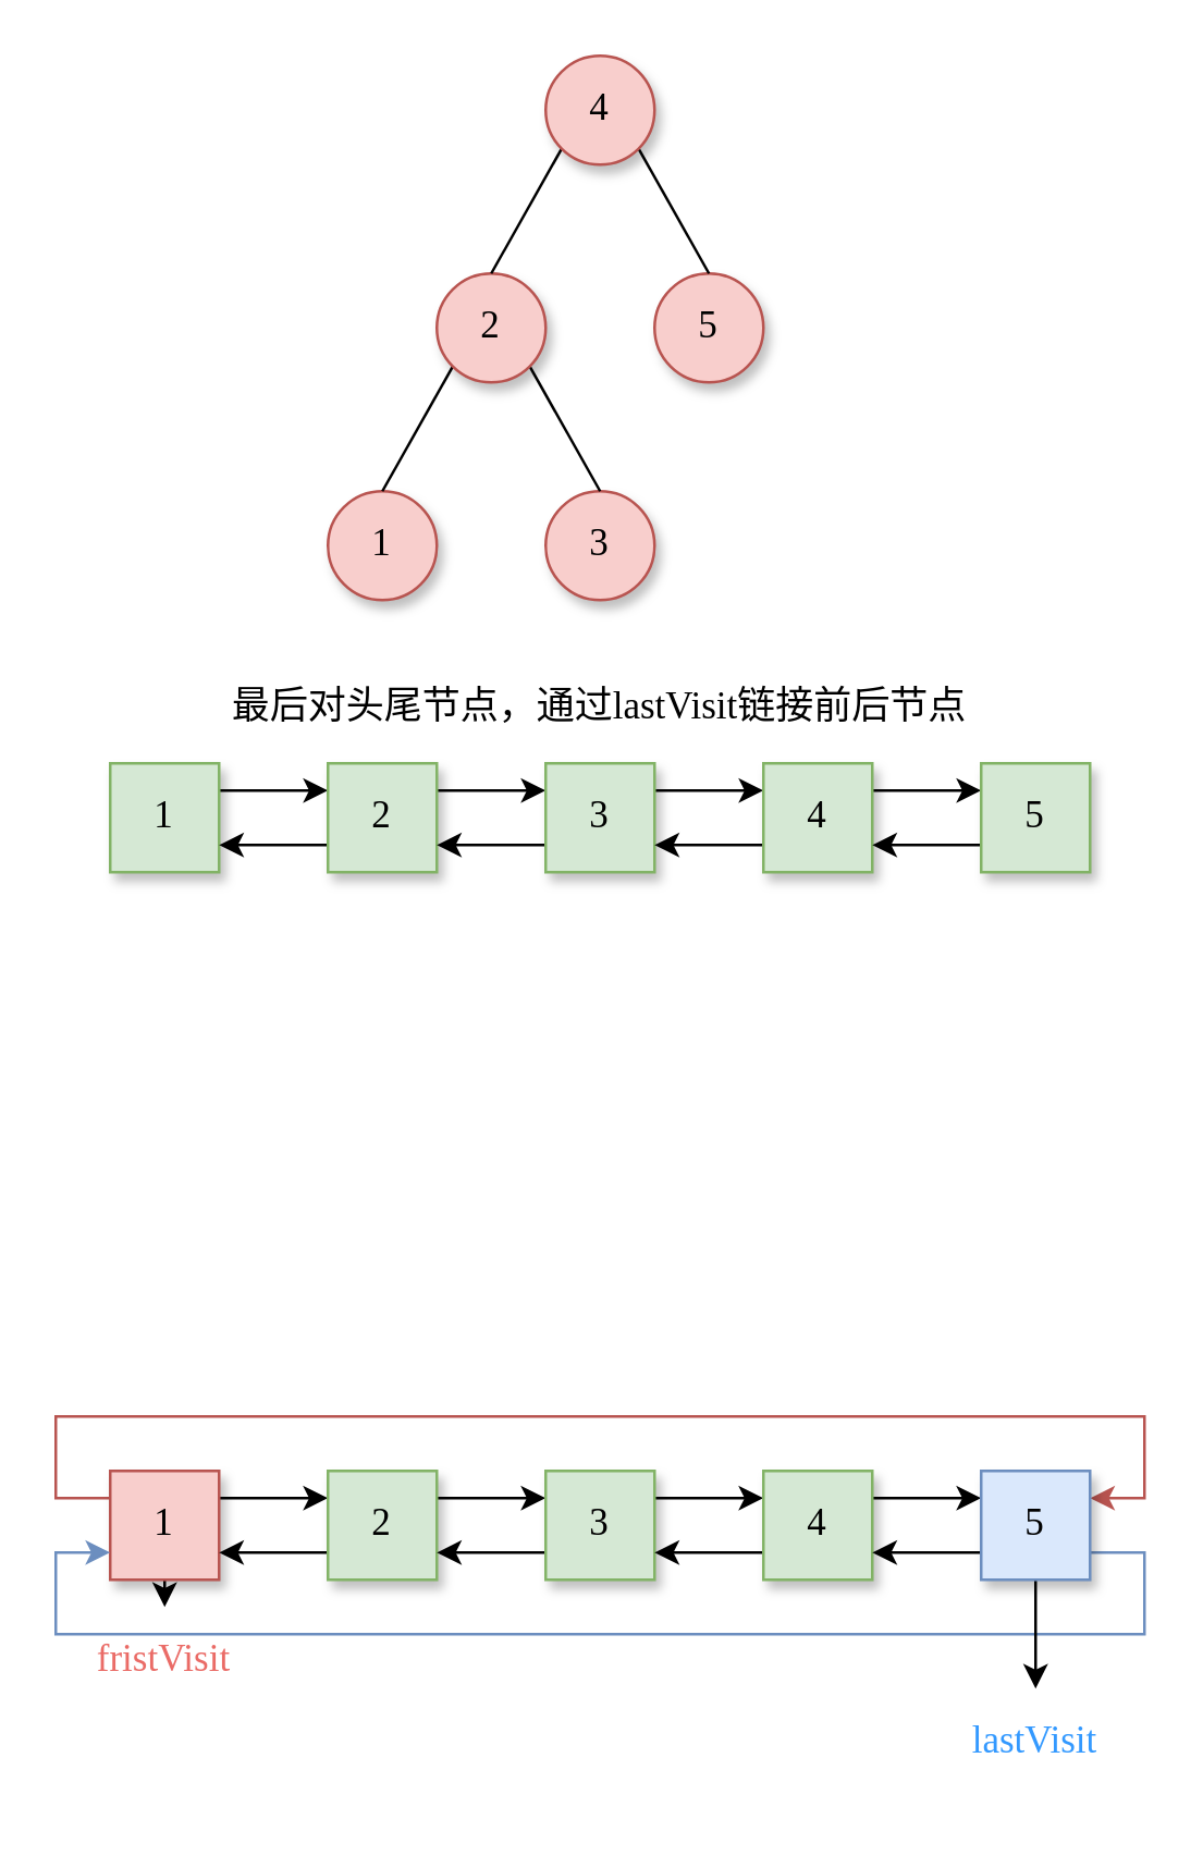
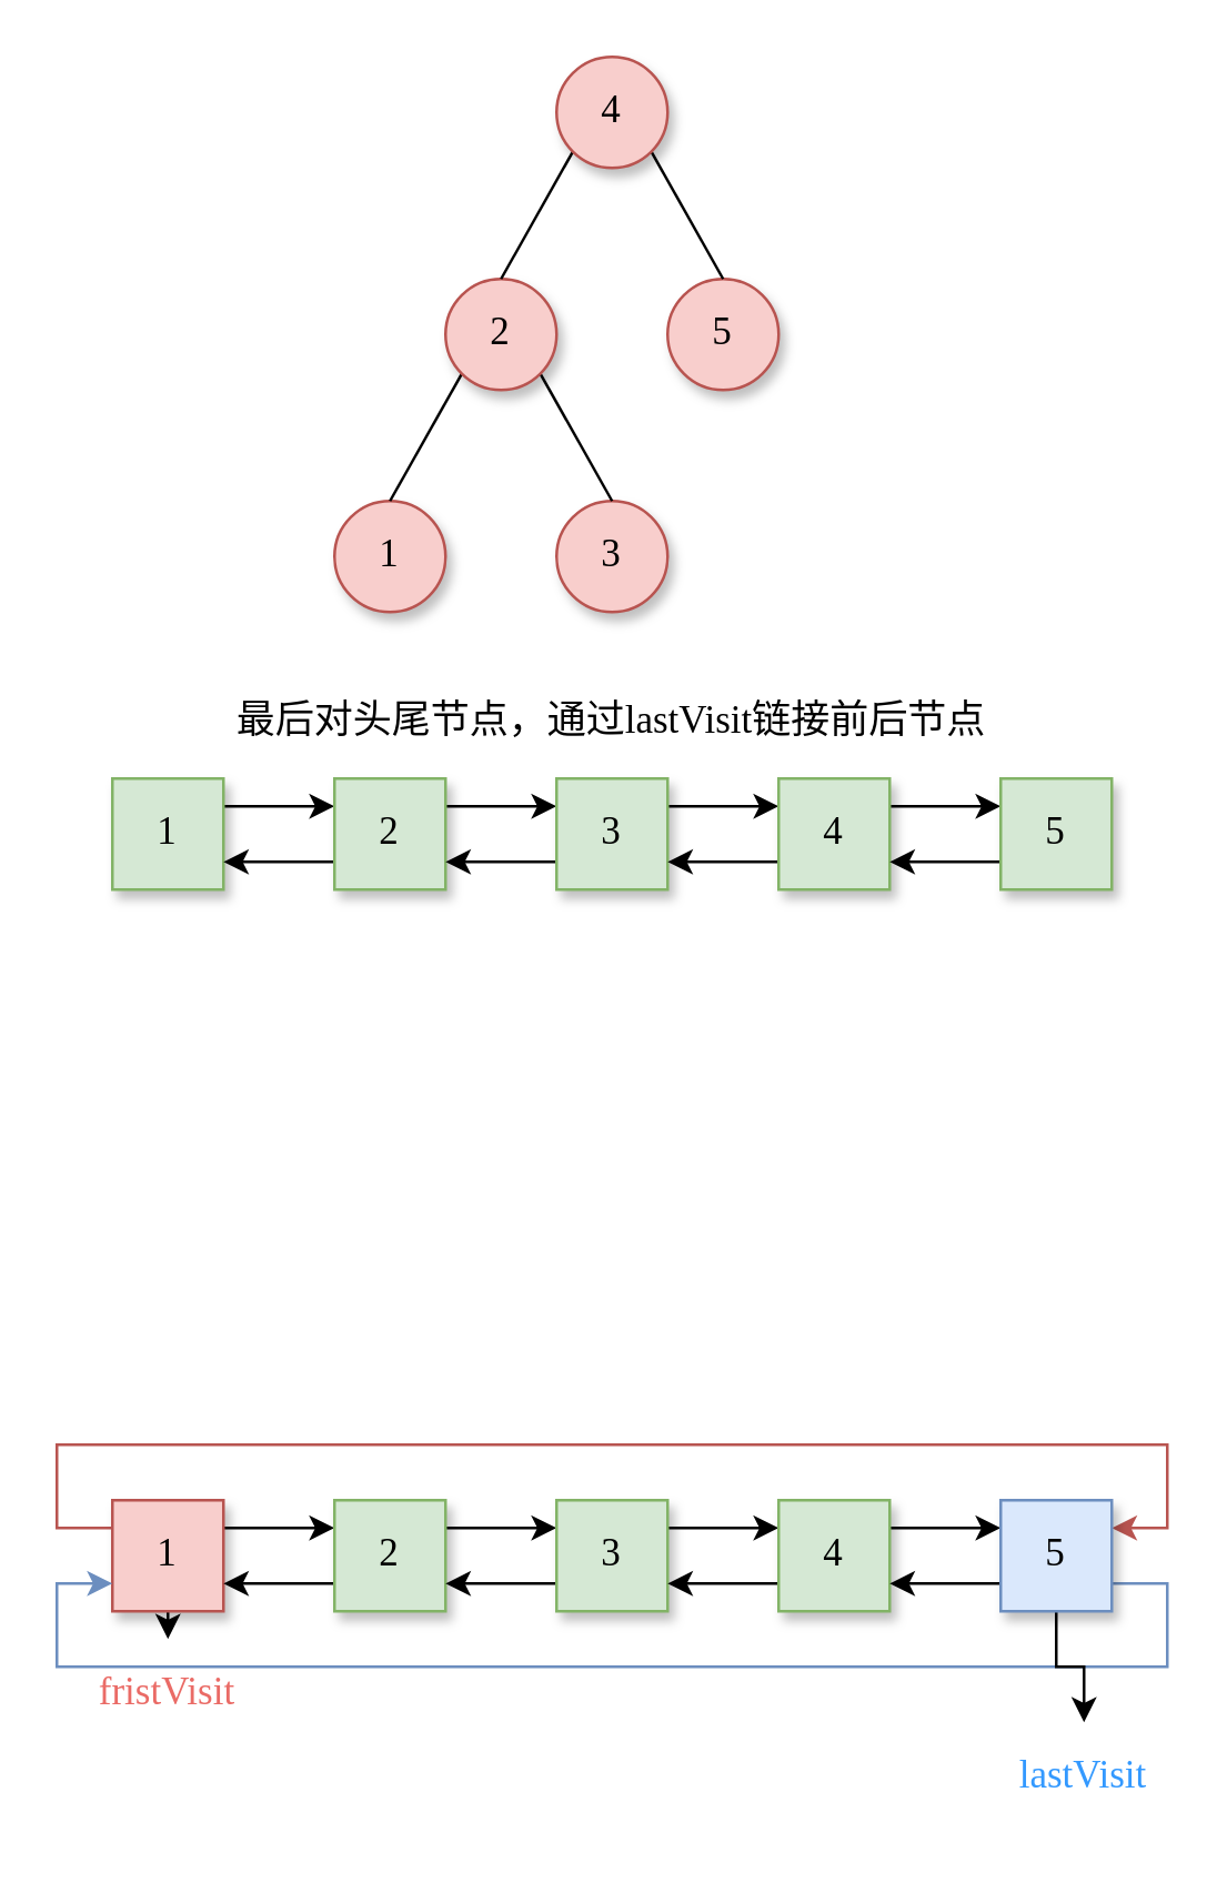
  <mxCell id="0" />
  <mxCell id="1" parent="0" />
  <mxCell id="2" value="&lt;font style=&quot;font-size: 14px&quot; face=&quot;Comic Sans MS&quot;&gt;1&lt;/font&gt;" style="ellipse;whiteSpace=wrap;html=1;aspect=fixed;fillColor=#f8cecc;strokeColor=#b85450;shadow=1;" vertex="1" parent="1"><mxGeometry x="120" y="180" width="40" height="40" as="geometry" /></mxCell>
  <mxCell id="3" value="&lt;font style=&quot;font-size: 14px&quot; face=&quot;Comic Sans MS&quot;&gt;3&lt;/font&gt;" style="ellipse;whiteSpace=wrap;html=1;aspect=fixed;fillColor=#f8cecc;strokeColor=#b85450;shadow=1;" vertex="1" parent="1"><mxGeometry x="200" y="180" width="40" height="40" as="geometry" /></mxCell>
  <mxCell id="4" style="edgeStyle=none;rounded=0;orthogonalLoop=1;jettySize=auto;html=1;exitX=0;exitY=1;exitDx=0;exitDy=0;entryX=0.5;entryY=0;entryDx=0;entryDy=0;endArrow=none;endFill=0;" edge="1" parent="1" source="6" target="2"><mxGeometry relative="1" as="geometry" /></mxCell>
  <mxCell id="5" style="edgeStyle=none;rounded=0;orthogonalLoop=1;jettySize=auto;html=1;exitX=1;exitY=1;exitDx=0;exitDy=0;entryX=0.5;entryY=0;entryDx=0;entryDy=0;endArrow=none;endFill=0;" edge="1" parent="1" source="6" target="3"><mxGeometry relative="1" as="geometry" /></mxCell>
  <mxCell id="6" value="&lt;font face=&quot;Comic Sans MS&quot; style=&quot;font-size: 14px&quot;&gt;2&lt;/font&gt;" style="ellipse;whiteSpace=wrap;html=1;aspect=fixed;fillColor=#f8cecc;strokeColor=#b85450;shadow=1;" vertex="1" parent="1"><mxGeometry x="160" y="100" width="40" height="40" as="geometry" /></mxCell>
  <mxCell id="7" value="&lt;font style=&quot;font-size: 14px&quot; face=&quot;Comic Sans MS&quot;&gt;5&lt;/font&gt;" style="ellipse;whiteSpace=wrap;html=1;aspect=fixed;fillColor=#f8cecc;strokeColor=#b85450;shadow=1;" vertex="1" parent="1"><mxGeometry x="240" y="100" width="40" height="40" as="geometry" /></mxCell>
  <mxCell id="8" style="rounded=0;orthogonalLoop=1;jettySize=auto;html=1;exitX=0;exitY=1;exitDx=0;exitDy=0;entryX=0.5;entryY=0;entryDx=0;entryDy=0;endArrow=none;endFill=0;" edge="1" parent="1" source="10" target="6"><mxGeometry relative="1" as="geometry" /></mxCell>
  <mxCell id="9" style="edgeStyle=none;rounded=0;orthogonalLoop=1;jettySize=auto;html=1;exitX=1;exitY=1;exitDx=0;exitDy=0;entryX=0.5;entryY=0;entryDx=0;entryDy=0;endArrow=none;endFill=0;" edge="1" parent="1" source="10" target="7"><mxGeometry relative="1" as="geometry" /></mxCell>
  <mxCell id="10" value="&lt;font style=&quot;font-size: 14px&quot; face=&quot;Comic Sans MS&quot;&gt;4&lt;/font&gt;" style="ellipse;whiteSpace=wrap;html=1;aspect=fixed;fillColor=#f8cecc;strokeColor=#b85450;shadow=1;" vertex="1" parent="1"><mxGeometry x="200" y="20" width="40" height="40" as="geometry" /></mxCell>
  <mxCell id="11" style="edgeStyle=none;rounded=0;orthogonalLoop=1;jettySize=auto;html=1;exitX=1;exitY=0.25;exitDx=0;exitDy=0;entryX=0;entryY=0.25;entryDx=0;entryDy=0;fontFamily=Comic Sans MS;fontSize=14;endArrow=classic;endFill=1;startArrow=none;startFill=0;" edge="1" parent="1" source="12" target="15"><mxGeometry relative="1" as="geometry" /></mxCell>
  <mxCell id="12" value="1" style="rounded=0;whiteSpace=wrap;html=1;shadow=1;fontFamily=Comic Sans MS;fontSize=14;fillColor=#d5e8d4;strokeColor=#82b366;" vertex="1" parent="1"><mxGeometry x="40" y="280" width="40" height="40" as="geometry" /></mxCell>
  <mxCell id="13" style="edgeStyle=none;rounded=0;orthogonalLoop=1;jettySize=auto;html=1;exitX=0;exitY=0.75;exitDx=0;exitDy=0;entryX=1;entryY=0.75;entryDx=0;entryDy=0;fontFamily=Comic Sans MS;fontSize=14;startArrow=none;startFill=0;endArrow=classic;endFill=1;" edge="1" parent="1" source="15" target="12"><mxGeometry relative="1" as="geometry" /></mxCell>
  <mxCell id="14" style="edgeStyle=none;rounded=0;orthogonalLoop=1;jettySize=auto;html=1;exitX=1;exitY=0.25;exitDx=0;exitDy=0;entryX=0;entryY=0.25;entryDx=0;entryDy=0;fontFamily=Comic Sans MS;fontSize=14;startArrow=none;startFill=0;endArrow=classic;endFill=1;" edge="1" parent="1" source="15" target="18"><mxGeometry relative="1" as="geometry" /></mxCell>
  <mxCell id="15" value="2" style="rounded=0;whiteSpace=wrap;html=1;shadow=1;fontFamily=Comic Sans MS;fontSize=14;fillColor=#d5e8d4;strokeColor=#82b366;" vertex="1" parent="1"><mxGeometry x="120" y="280" width="40" height="40" as="geometry" /></mxCell>
  <mxCell id="16" style="edgeStyle=none;rounded=0;orthogonalLoop=1;jettySize=auto;html=1;exitX=0;exitY=0.75;exitDx=0;exitDy=0;entryX=1;entryY=0.75;entryDx=0;entryDy=0;fontFamily=Comic Sans MS;fontSize=14;startArrow=none;startFill=0;endArrow=classic;endFill=1;" edge="1" parent="1" source="18" target="15"><mxGeometry relative="1" as="geometry" /></mxCell>
  <mxCell id="17" style="edgeStyle=none;rounded=0;orthogonalLoop=1;jettySize=auto;html=1;exitX=1;exitY=0.25;exitDx=0;exitDy=0;entryX=0;entryY=0.25;entryDx=0;entryDy=0;fontFamily=Comic Sans MS;fontSize=14;startArrow=none;startFill=0;endArrow=classic;endFill=1;" edge="1" parent="1" source="18" target="21"><mxGeometry relative="1" as="geometry" /></mxCell>
  <mxCell id="18" value="3" style="rounded=0;whiteSpace=wrap;html=1;shadow=1;fontFamily=Comic Sans MS;fontSize=14;fillColor=#d5e8d4;strokeColor=#82b366;" vertex="1" parent="1"><mxGeometry x="200" y="280" width="40" height="40" as="geometry" /></mxCell>
  <mxCell id="19" style="edgeStyle=none;rounded=0;orthogonalLoop=1;jettySize=auto;html=1;exitX=0;exitY=0.75;exitDx=0;exitDy=0;entryX=1;entryY=0.75;entryDx=0;entryDy=0;fontFamily=Comic Sans MS;fontSize=14;startArrow=none;startFill=0;endArrow=classic;endFill=1;" edge="1" parent="1" source="21" target="18"><mxGeometry relative="1" as="geometry" /></mxCell>
  <mxCell id="20" style="edgeStyle=none;rounded=0;orthogonalLoop=1;jettySize=auto;html=1;exitX=1;exitY=0.25;exitDx=0;exitDy=0;entryX=0;entryY=0.25;entryDx=0;entryDy=0;fontFamily=Comic Sans MS;fontSize=14;startArrow=none;startFill=0;endArrow=classic;endFill=1;" edge="1" parent="1" source="21" target="23"><mxGeometry relative="1" as="geometry" /></mxCell>
  <mxCell id="21" value="4" style="rounded=0;whiteSpace=wrap;html=1;shadow=1;fontFamily=Comic Sans MS;fontSize=14;fillColor=#d5e8d4;strokeColor=#82b366;" vertex="1" parent="1"><mxGeometry x="280" y="280" width="40" height="40" as="geometry" /></mxCell>
  <mxCell id="22" style="edgeStyle=none;rounded=0;orthogonalLoop=1;jettySize=auto;html=1;exitX=0;exitY=0.75;exitDx=0;exitDy=0;entryX=1;entryY=0.75;entryDx=0;entryDy=0;fontFamily=Comic Sans MS;fontSize=14;startArrow=none;startFill=0;endArrow=classic;endFill=1;" edge="1" parent="1" source="23" target="21"><mxGeometry relative="1" as="geometry" /></mxCell>
  <mxCell id="23" value="5" style="rounded=0;whiteSpace=wrap;html=1;shadow=1;fontFamily=Comic Sans MS;fontSize=14;fillColor=#d5e8d4;strokeColor=#82b366;" vertex="1" parent="1"><mxGeometry x="360" y="280" width="40" height="40" as="geometry" /></mxCell>
  <mxCell id="24" style="edgeStyle=none;rounded=0;orthogonalLoop=1;jettySize=auto;html=1;exitX=1;exitY=0.25;exitDx=0;exitDy=0;entryX=0;entryY=0.25;entryDx=0;entryDy=0;fontFamily=Comic Sans MS;fontSize=14;endArrow=classic;endFill=1;startArrow=none;startFill=0;" edge="1" parent="1" source="27" target="30"><mxGeometry relative="1" as="geometry" /></mxCell>
  <mxCell id="25" style="edgeStyle=orthogonalEdgeStyle;rounded=0;orthogonalLoop=1;jettySize=auto;html=1;exitX=0;exitY=0.25;exitDx=0;exitDy=0;fontFamily=Comic Sans MS;fontSize=14;startArrow=none;startFill=0;endArrow=classic;endFill=1;entryX=1;entryY=0.25;entryDx=0;entryDy=0;fillColor=#f8cecc;strokeColor=#b85450;" edge="1" parent="1" source="27" target="40"><mxGeometry relative="1" as="geometry"><mxPoint x="500" y="520" as="targetPoint" /><Array as="points"><mxPoint x="20" y="550" /><mxPoint x="20" y="520" /><mxPoint x="420" y="520" /><mxPoint x="420" y="550" /></Array></mxGeometry></mxCell>
  <mxCell id="26" style="edgeStyle=orthogonalEdgeStyle;rounded=0;orthogonalLoop=1;jettySize=auto;html=1;exitX=0.5;exitY=1;exitDx=0;exitDy=0;entryX=0.5;entryY=0;entryDx=0;entryDy=0;fontFamily=Comic Sans MS;fontSize=14;fontColor=#3399FF;startArrow=none;startFill=0;endArrow=classic;endFill=1;" edge="1" parent="1" source="27" target="42"><mxGeometry relative="1" as="geometry" /></mxCell>
  <mxCell id="27" value="1" style="rounded=0;whiteSpace=wrap;html=1;shadow=1;fontFamily=Comic Sans MS;fontSize=14;fillColor=#f8cecc;strokeColor=#b85450;" vertex="1" parent="1"><mxGeometry x="40" y="540" width="40" height="40" as="geometry" /></mxCell>
  <mxCell id="28" style="edgeStyle=none;rounded=0;orthogonalLoop=1;jettySize=auto;html=1;exitX=0;exitY=0.75;exitDx=0;exitDy=0;entryX=1;entryY=0.75;entryDx=0;entryDy=0;fontFamily=Comic Sans MS;fontSize=14;startArrow=none;startFill=0;endArrow=classic;endFill=1;" edge="1" parent="1" source="30" target="27"><mxGeometry relative="1" as="geometry" /></mxCell>
  <mxCell id="29" style="edgeStyle=none;rounded=0;orthogonalLoop=1;jettySize=auto;html=1;exitX=1;exitY=0.25;exitDx=0;exitDy=0;entryX=0;entryY=0.25;entryDx=0;entryDy=0;fontFamily=Comic Sans MS;fontSize=14;startArrow=none;startFill=0;endArrow=classic;endFill=1;" edge="1" parent="1" source="30" target="33"><mxGeometry relative="1" as="geometry" /></mxCell>
  <mxCell id="30" value="2" style="rounded=0;whiteSpace=wrap;html=1;shadow=1;fontFamily=Comic Sans MS;fontSize=14;fillColor=#d5e8d4;strokeColor=#82b366;" vertex="1" parent="1"><mxGeometry x="120" y="540" width="40" height="40" as="geometry" /></mxCell>
  <mxCell id="31" style="edgeStyle=none;rounded=0;orthogonalLoop=1;jettySize=auto;html=1;exitX=0;exitY=0.75;exitDx=0;exitDy=0;entryX=1;entryY=0.75;entryDx=0;entryDy=0;fontFamily=Comic Sans MS;fontSize=14;startArrow=none;startFill=0;endArrow=classic;endFill=1;" edge="1" parent="1" source="33" target="30"><mxGeometry relative="1" as="geometry" /></mxCell>
  <mxCell id="32" style="edgeStyle=none;rounded=0;orthogonalLoop=1;jettySize=auto;html=1;exitX=1;exitY=0.25;exitDx=0;exitDy=0;entryX=0;entryY=0.25;entryDx=0;entryDy=0;fontFamily=Comic Sans MS;fontSize=14;startArrow=none;startFill=0;endArrow=classic;endFill=1;" edge="1" parent="1" source="33" target="36"><mxGeometry relative="1" as="geometry" /></mxCell>
  <mxCell id="33" value="3" style="rounded=0;whiteSpace=wrap;html=1;shadow=1;fontFamily=Comic Sans MS;fontSize=14;fillColor=#d5e8d4;strokeColor=#82b366;" vertex="1" parent="1"><mxGeometry x="200" y="540" width="40" height="40" as="geometry" /></mxCell>
  <mxCell id="34" style="edgeStyle=none;rounded=0;orthogonalLoop=1;jettySize=auto;html=1;exitX=0;exitY=0.75;exitDx=0;exitDy=0;entryX=1;entryY=0.75;entryDx=0;entryDy=0;fontFamily=Comic Sans MS;fontSize=14;startArrow=none;startFill=0;endArrow=classic;endFill=1;" edge="1" parent="1" source="36" target="33"><mxGeometry relative="1" as="geometry" /></mxCell>
  <mxCell id="35" style="edgeStyle=none;rounded=0;orthogonalLoop=1;jettySize=auto;html=1;exitX=1;exitY=0.25;exitDx=0;exitDy=0;entryX=0;entryY=0.25;entryDx=0;entryDy=0;fontFamily=Comic Sans MS;fontSize=14;startArrow=none;startFill=0;endArrow=classic;endFill=1;" edge="1" parent="1" source="36" target="40"><mxGeometry relative="1" as="geometry" /></mxCell>
  <mxCell id="36" value="4" style="rounded=0;whiteSpace=wrap;html=1;shadow=1;fontFamily=Comic Sans MS;fontSize=14;fillColor=#d5e8d4;strokeColor=#82b366;" vertex="1" parent="1"><mxGeometry x="280" y="540" width="40" height="40" as="geometry" /></mxCell>
  <mxCell id="37" style="edgeStyle=none;rounded=0;orthogonalLoop=1;jettySize=auto;html=1;exitX=0;exitY=0.75;exitDx=0;exitDy=0;entryX=1;entryY=0.75;entryDx=0;entryDy=0;fontFamily=Comic Sans MS;fontSize=14;startArrow=none;startFill=0;endArrow=classic;endFill=1;" edge="1" parent="1" source="40" target="36"><mxGeometry relative="1" as="geometry" /></mxCell>
  <mxCell id="38" style="edgeStyle=orthogonalEdgeStyle;rounded=0;orthogonalLoop=1;jettySize=auto;html=1;fontFamily=Comic Sans MS;fontSize=14;startArrow=none;startFill=0;endArrow=classic;endFill=1;entryX=0;entryY=0.75;entryDx=0;entryDy=0;exitX=1;exitY=0.75;exitDx=0;exitDy=0;fillColor=#dae8fc;strokeColor=#6c8ebf;" edge="1" parent="1" source="40" target="27"><mxGeometry relative="1" as="geometry"><mxPoint x="440" y="560" as="targetPoint" /><mxPoint x="470" y="600" as="sourcePoint" /><Array as="points"><mxPoint x="420" y="570" /><mxPoint x="420" y="600" /><mxPoint x="20" y="600" /><mxPoint x="20" y="570" /></Array></mxGeometry></mxCell>
  <mxCell id="39" style="edgeStyle=orthogonalEdgeStyle;rounded=0;orthogonalLoop=1;jettySize=auto;html=1;exitX=0.5;exitY=1;exitDx=0;exitDy=0;entryX=0.5;entryY=0;entryDx=0;entryDy=0;fontFamily=Comic Sans MS;fontSize=14;fontColor=#3399FF;startArrow=none;startFill=0;endArrow=classic;endFill=1;" edge="1" parent="1" source="40" target="43"><mxGeometry relative="1" as="geometry" /></mxCell>
  <mxCell id="40" value="5" style="rounded=0;whiteSpace=wrap;html=1;shadow=1;fontFamily=Comic Sans MS;fontSize=14;fillColor=#dae8fc;strokeColor=#6c8ebf;" vertex="1" parent="1"><mxGeometry x="360" y="540" width="40" height="40" as="geometry" /></mxCell>
  <mxCell id="41" value="最后对头尾节点，通过lastVisit链接前后节点" style="text;html=1;strokeColor=none;fillColor=none;align=center;verticalAlign=middle;whiteSpace=wrap;rounded=0;shadow=1;fontFamily=Comic Sans MS;fontSize=14;" vertex="1" parent="1"><mxGeometry x="40" y="240" width="360" height="40" as="geometry" /></mxCell>
  <mxCell id="42" value="&lt;font color=&quot;#ea6b66&quot;&gt;fristVisit&lt;/font&gt;" style="text;html=1;strokeColor=none;fillColor=none;align=center;verticalAlign=middle;whiteSpace=wrap;rounded=0;shadow=1;fontFamily=Comic Sans MS;fontSize=14;" vertex="1" parent="1"><mxGeometry x="20" y="590" width="80" height="40" as="geometry" /></mxCell>
- <mxCell id="43" value="&lt;font color=&quot;#3399ff&quot;&gt;lastVisit&lt;/font&gt;" style="text;html=1;strokeColor=none;fillColor=none;align=center;verticalAlign=middle;whiteSpace=wrap;rounded=0;shadow=1;fontFamily=Comic Sans MS;fontSize=14;fontColor=#EA6B66;" vertex="1" parent="1"><mxGeometry x="340" y="620" width="80" height="40" as="geometry" /></mxCell>
+ <mxCell id="43" value="&lt;font color=&quot;#3399ff&quot;&gt;lastVisit&lt;/font&gt;" style="text;html=1;strokeColor=none;fillColor=none;align=center;verticalAlign=middle;whiteSpace=wrap;rounded=0;shadow=1;fontFamily=Comic Sans MS;fontSize=14;fontColor=#EA6B66;" vertex="1" parent="1"><mxGeometry x="350" y="620" width="80" height="40" as="geometry" /></mxCell>
